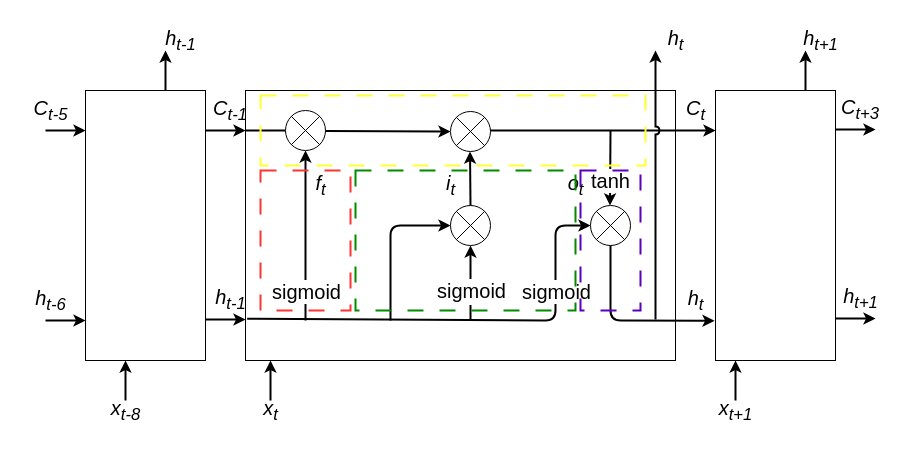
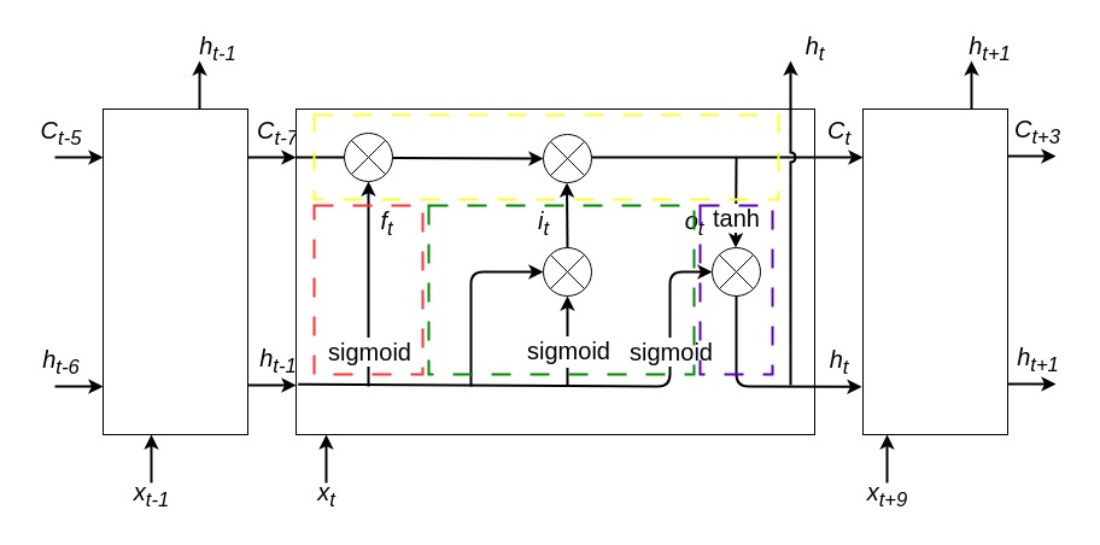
  <mxCell id="0" />
  <mxCell id="1" parent="0" />
  <mxCell id="2" value="" style="rounded=0;whiteSpace=wrap;html=1;" vertex="1" parent="1"><mxGeometry x="85" y="90" width="120" height="270" as="geometry" /></mxCell>
  <mxCell id="3" value="" style="endArrow=classic;html=1;strokeWidth=2;" edge="1" parent="1"><mxGeometry width="50" height="50" relative="1" as="geometry"><mxPoint x="125" y="400" as="sourcePoint" /><mxPoint x="125" y="360" as="targetPoint" /></mxGeometry></mxCell>
- <mxCell id="4" value="&lt;font style=&quot;font-size: 20px;&quot;&gt;&lt;i&gt;x&lt;sub&gt;t-8&lt;/sub&gt;&lt;/i&gt;&lt;/font&gt;" style="text;html=1;align=center;verticalAlign=middle;resizable=0;points=[];autosize=1;strokeColor=none;fillColor=none;" vertex="1" parent="1"><mxGeometry x="100" y="390" width="50" height="40" as="geometry" /></mxCell>
+ <mxCell id="4" value="&lt;font style=&quot;font-size: 20px;&quot;&gt;&lt;i&gt;x&lt;sub&gt;t-1&lt;/sub&gt;&lt;/i&gt;&lt;/font&gt;" style="text;html=1;align=center;verticalAlign=middle;resizable=0;points=[];autosize=1;strokeColor=none;fillColor=none;" vertex="1" parent="1"><mxGeometry x="100" y="390" width="50" height="40" as="geometry" /></mxCell>
  <mxCell id="5" value="" style="endArrow=classic;html=1;strokeWidth=2;fontSize=20;" edge="1" parent="1"><mxGeometry width="50" height="50" relative="1" as="geometry"><mxPoint x="45" y="130" as="sourcePoint" /><mxPoint x="85" y="130" as="targetPoint" /></mxGeometry></mxCell>
  <mxCell id="6" value="&lt;span style=&quot;font-size: 20px;&quot;&gt;&lt;i&gt;C&lt;sub&gt;t-5&lt;/sub&gt;&lt;/i&gt;&lt;/span&gt;" style="text;html=1;align=center;verticalAlign=middle;resizable=0;points=[];autosize=1;strokeColor=none;fillColor=none;" vertex="1" parent="1"><mxGeometry x="20" y="90" width="60" height="40" as="geometry" /></mxCell>
  <mxCell id="7" value="" style="endArrow=classic;html=1;strokeWidth=2;fontSize=20;" edge="1" parent="1"><mxGeometry width="50" height="50" relative="1" as="geometry"><mxPoint x="45" y="320" as="sourcePoint" /><mxPoint x="85" y="320" as="targetPoint" /></mxGeometry></mxCell>
  <mxCell id="8" value="&lt;span style=&quot;font-size: 20px;&quot;&gt;&lt;i&gt;h&lt;sub&gt;t-6&lt;/sub&gt;&lt;/i&gt;&lt;/span&gt;" style="text;html=1;align=center;verticalAlign=middle;resizable=0;points=[];autosize=1;strokeColor=none;fillColor=none;" vertex="1" parent="1"><mxGeometry x="25" y="280" width="50" height="40" as="geometry" /></mxCell>
  <mxCell id="9" value="" style="endArrow=classic;html=1;strokeWidth=2;" edge="1" parent="1"><mxGeometry width="50" height="50" relative="1" as="geometry"><mxPoint x="165" y="90" as="sourcePoint" /><mxPoint x="165" y="50" as="targetPoint" /></mxGeometry></mxCell>
  <mxCell id="10" value="&lt;font style=&quot;font-size: 20px;&quot;&gt;&lt;i&gt;h&lt;sub&gt;t-1&lt;/sub&gt;&lt;/i&gt;&lt;/font&gt;" style="text;html=1;align=center;verticalAlign=middle;resizable=0;points=[];autosize=1;strokeColor=none;fillColor=none;" vertex="1" parent="1"><mxGeometry x="155" y="20" width="50" height="40" as="geometry" /></mxCell>
  <mxCell id="11" value="" style="endArrow=classic;html=1;strokeWidth=2;fontSize=20;" edge="1" parent="1"><mxGeometry width="50" height="50" relative="1" as="geometry"><mxPoint x="205" y="130" as="sourcePoint" /><mxPoint x="245" y="130" as="targetPoint" /></mxGeometry></mxCell>
  <mxCell id="12" value="" style="endArrow=classic;html=1;strokeWidth=2;fontSize=20;" edge="1" parent="1"><mxGeometry width="50" height="50" relative="1" as="geometry"><mxPoint x="205" y="319" as="sourcePoint" /><mxPoint x="245" y="319" as="targetPoint" /></mxGeometry></mxCell>
  <mxCell id="13" value="&lt;span style=&quot;font-size: 20px;&quot;&gt;&lt;i&gt;h&lt;sub&gt;t-1&lt;/sub&gt;&lt;/i&gt;&lt;/span&gt;" style="text;html=1;align=center;verticalAlign=middle;resizable=0;points=[];autosize=1;strokeColor=none;fillColor=none;" vertex="1" parent="1"><mxGeometry x="205" y="279" width="50" height="40" as="geometry" /></mxCell>
- <mxCell id="14" value="&lt;span style=&quot;font-size: 20px;&quot;&gt;&lt;i&gt;C&lt;sub&gt;t-1&lt;/sub&gt;&lt;/i&gt;&lt;/span&gt;" style="rounded=0;whiteSpace=wrap;html=1;fontFamily=Helvetica;fontSize=12;fontColor=default;align=center;strokeColor=none;fillColor=none;gradientColor=none;" vertex="1" parent="1"><mxGeometry x="205" y="90" width="50" height="40" as="geometry" /></mxCell>
+ <mxCell id="14" value="&lt;span style=&quot;font-size: 20px;&quot;&gt;&lt;i&gt;C&lt;sub&gt;t-7&lt;/sub&gt;&lt;/i&gt;&lt;/span&gt;" style="rounded=0;whiteSpace=wrap;html=1;fontFamily=Helvetica;fontSize=12;fontColor=default;align=center;strokeColor=none;fillColor=none;gradientColor=none;" vertex="1" parent="1"><mxGeometry x="205" y="90" width="50" height="40" as="geometry" /></mxCell>
  <mxCell id="15" value="" style="rounded=0;whiteSpace=wrap;html=1;fontSize=20;" vertex="1" parent="1"><mxGeometry x="245" y="90" width="430" height="270" as="geometry" /></mxCell>
  <mxCell id="16" value="" style="verticalLabelPosition=bottom;verticalAlign=top;html=1;shape=mxgraph.flowchart.or;fontSize=20;" vertex="1" parent="1"><mxGeometry x="285" y="110" width="40" height="40" as="geometry" /></mxCell>
  <mxCell id="17" value="" style="endArrow=none;html=1;strokeWidth=2;fontSize=20;" edge="1" parent="1"><mxGeometry width="50" height="50" relative="1" as="geometry"><mxPoint x="245" y="130" as="sourcePoint" /><mxPoint x="285" y="130" as="targetPoint" /></mxGeometry></mxCell>
  <mxCell id="18" value="" style="verticalLabelPosition=bottom;verticalAlign=top;html=1;shape=mxgraph.flowchart.or;fontSize=20;" vertex="1" parent="1"><mxGeometry x="450" y="111" width="40" height="40" as="geometry" /></mxCell>
  <mxCell id="19" value="" style="verticalLabelPosition=bottom;verticalAlign=top;html=1;shape=mxgraph.flowchart.or;fontSize=20;" vertex="1" parent="1"><mxGeometry x="450" y="205" width="40" height="40" as="geometry" /></mxCell>
  <mxCell id="20" value="" style="verticalLabelPosition=bottom;verticalAlign=top;html=1;shape=mxgraph.flowchart.or;fontSize=20;" vertex="1" parent="1"><mxGeometry x="590" y="205" width="40" height="40" as="geometry" /></mxCell>
  <mxCell id="21" value="" style="endArrow=classic;html=1;strokeWidth=2;" edge="1" parent="1"><mxGeometry width="50" height="50" relative="1" as="geometry"><mxPoint x="270" y="400" as="sourcePoint" /><mxPoint x="270" y="360" as="targetPoint" /></mxGeometry></mxCell>
  <mxCell id="22" value="&lt;font style=&quot;font-size: 20px;&quot;&gt;&lt;i&gt;x&lt;sub&gt;t&lt;/sub&gt;&lt;/i&gt;&lt;/font&gt;" style="text;html=1;align=center;verticalAlign=middle;resizable=0;points=[];autosize=1;strokeColor=none;fillColor=none;" vertex="1" parent="1"><mxGeometry x="250" y="390" width="40" height="40" as="geometry" /></mxCell>
  <mxCell id="23" value="" style="endArrow=classic;html=1;strokeWidth=2;fontSize=20;entryX=0;entryY=0.5;entryDx=0;entryDy=0;entryPerimeter=0;exitX=0.833;exitY=0.983;exitDx=0;exitDy=0;exitPerimeter=0;" edge="1" parent="1" source="13" target="20"><mxGeometry width="50" height="50" relative="1" as="geometry"><mxPoint x="425" y="580" as="sourcePoint" /><mxPoint x="475" y="530" as="targetPoint" /><Array as="points"><mxPoint x="555" y="320" /><mxPoint x="555" y="270" /><mxPoint x="555" y="225" /></Array></mxGeometry></mxCell>
  <mxCell id="24" value="sigmoid" style="edgeLabel;html=1;align=center;verticalAlign=middle;resizable=0;points=[];fontSize=20;labelBorderColor=none;" vertex="1" connectable="0" parent="23"><mxGeometry x="0.492" y="1" relative="1" as="geometry"><mxPoint x="1" y="-11" as="offset" /></mxGeometry></mxCell>
  <mxCell id="25" value="" style="endArrow=classic;html=1;strokeWidth=2;fontSize=20;entryX=0.5;entryY=1;entryDx=0;entryDy=0;entryPerimeter=0;" edge="1" parent="1" target="19"><mxGeometry width="50" height="50" relative="1" as="geometry"><mxPoint x="470" y="320" as="sourcePoint" /><mxPoint x="470" y="440" as="targetPoint" /></mxGeometry></mxCell>
  <mxCell id="26" value="tanh" style="edgeLabel;html=1;align=center;verticalAlign=middle;resizable=0;points=[];fontSize=20;labelBorderColor=none;" vertex="1" connectable="0" parent="25"><mxGeometry x="-0.227" y="-1" relative="1" as="geometry"><mxPoint as="offset" /></mxGeometry></mxCell>
  <mxCell id="27" value="" style="endArrow=classic;html=1;strokeWidth=2;fontSize=20;entryX=0;entryY=0.5;entryDx=0;entryDy=0;entryPerimeter=0;" edge="1" parent="1" target="19"><mxGeometry width="50" height="50" relative="1" as="geometry"><mxPoint x="390" y="320" as="sourcePoint" /><mxPoint x="440" y="480" as="targetPoint" /><Array as="points"><mxPoint x="390" y="225" /></Array></mxGeometry></mxCell>
  <mxCell id="28" value="sigmoid" style="edgeLabel;html=1;align=center;verticalAlign=middle;resizable=0;points=[];fontSize=20;" vertex="1" connectable="0" parent="27"><mxGeometry x="-0.626" relative="1" as="geometry"><mxPoint x="80" y="-2" as="offset" /></mxGeometry></mxCell>
  <mxCell id="29" value="" style="endArrow=classic;html=1;strokeWidth=2;fontSize=20;entryX=0.5;entryY=1;entryDx=0;entryDy=0;entryPerimeter=0;" edge="1" parent="1" target="16"><mxGeometry width="50" height="50" relative="1" as="geometry"><mxPoint x="305" y="320" as="sourcePoint" /><mxPoint x="345" y="470" as="targetPoint" /></mxGeometry></mxCell>
  <mxCell id="30" value="sigmoid" style="edgeLabel;html=1;align=center;verticalAlign=middle;resizable=0;points=[];fontSize=20;" vertex="1" connectable="0" parent="29"><mxGeometry x="-0.377" y="1" relative="1" as="geometry"><mxPoint x="1" y="23" as="offset" /></mxGeometry></mxCell>
  <mxCell id="31" value="" style="endArrow=classic;html=1;strokeWidth=2;fontSize=20;entryX=0;entryY=0.5;entryDx=0;entryDy=0;entryPerimeter=0;" edge="1" parent="1" target="18"><mxGeometry width="50" height="50" relative="1" as="geometry"><mxPoint x="325" y="130.5" as="sourcePoint" /><mxPoint x="445" y="131" as="targetPoint" /></mxGeometry></mxCell>
  <mxCell id="32" value="" style="endArrow=classic;html=1;strokeWidth=2;fontSize=20;exitX=0.5;exitY=0;exitDx=0;exitDy=0;exitPerimeter=0;" edge="1" parent="1" source="19"><mxGeometry width="50" height="50" relative="1" as="geometry"><mxPoint x="470" y="200" as="sourcePoint" /><mxPoint x="469.5" y="151" as="targetPoint" /></mxGeometry></mxCell>
  <mxCell id="33" value="" style="rounded=0;whiteSpace=wrap;html=1;" vertex="1" parent="1"><mxGeometry x="715" y="90" width="120" height="270" as="geometry" /></mxCell>
  <mxCell id="34" value="" style="endArrow=classic;html=1;strokeWidth=2;fontSize=20;" edge="1" parent="1"><mxGeometry width="50" height="50" relative="1" as="geometry"><mxPoint x="490" y="130" as="sourcePoint" /><mxPoint x="715" y="130" as="targetPoint" /></mxGeometry></mxCell>
  <mxCell id="35" value="" style="endArrow=classic;html=1;strokeWidth=2;fontSize=20;" edge="1" parent="1"><mxGeometry width="50" height="50" relative="1" as="geometry"><mxPoint x="610" y="130" as="sourcePoint" /><mxPoint x="609.5" y="205" as="targetPoint" /></mxGeometry></mxCell>
  <mxCell id="36" value="tanh" style="edgeLabel;html=1;align=center;verticalAlign=middle;resizable=0;points=[];fontSize=20;" vertex="1" connectable="0" parent="35"><mxGeometry x="-0.289" relative="1" as="geometry"><mxPoint y="23" as="offset" /></mxGeometry></mxCell>
  <mxCell id="37" value="&lt;i&gt;f&lt;sub&gt;t&lt;/sub&gt;&lt;/i&gt;" style="text;html=1;align=center;verticalAlign=middle;resizable=0;points=[];autosize=1;strokeColor=none;fillColor=none;fontSize=20;" vertex="1" parent="1"><mxGeometry x="305" y="165" width="30" height="40" as="geometry" /></mxCell>
  <mxCell id="38" value="&lt;i&gt;i&lt;sub&gt;t&lt;/sub&gt;&lt;/i&gt;" style="text;html=1;align=center;verticalAlign=middle;resizable=0;points=[];autosize=1;strokeColor=none;fillColor=none;fontSize=20;" vertex="1" parent="1"><mxGeometry x="435" y="165" width="30" height="40" as="geometry" /></mxCell>
  <mxCell id="39" value="&lt;i&gt;o&lt;sub&gt;t&lt;/sub&gt;&lt;/i&gt;" style="text;html=1;align=center;verticalAlign=middle;resizable=0;points=[];autosize=1;strokeColor=none;fillColor=none;fontSize=20;" vertex="1" parent="1"><mxGeometry x="555" y="165" width="40" height="40" as="geometry" /></mxCell>
  <mxCell id="40" value="" style="endArrow=classic;html=1;strokeWidth=2;fontSize=20;entryX=-0.008;entryY=0.853;entryDx=0;entryDy=0;entryPerimeter=0;exitX=0.5;exitY=1;exitDx=0;exitDy=0;exitPerimeter=0;" edge="1" parent="1" source="20" target="33"><mxGeometry width="50" height="50" relative="1" as="geometry"><mxPoint x="555" y="510" as="sourcePoint" /><mxPoint x="605" y="460" as="targetPoint" /><Array as="points"><mxPoint x="610" y="320" /></Array></mxGeometry></mxCell>
  <mxCell id="41" value="&lt;span style=&quot;font-size: 20px;&quot;&gt;&lt;i&gt;h&lt;sub&gt;t&lt;/sub&gt;&lt;/i&gt;&lt;/span&gt;" style="text;html=1;align=center;verticalAlign=middle;resizable=0;points=[];autosize=1;strokeColor=none;fillColor=none;" vertex="1" parent="1"><mxGeometry x="675" y="280" width="40" height="40" as="geometry" /></mxCell>
  <mxCell id="42" value="&lt;span style=&quot;font-size: 20px;&quot;&gt;&lt;i&gt;C&lt;sub&gt;t&lt;/sub&gt;&lt;/i&gt;&lt;/span&gt;" style="text;html=1;align=center;verticalAlign=middle;resizable=0;points=[];autosize=1;strokeColor=none;fillColor=none;" vertex="1" parent="1"><mxGeometry x="675" y="90" width="40" height="40" as="geometry" /></mxCell>
  <mxCell id="43" value="" style="endArrow=classic;html=1;strokeWidth=2;fontSize=20;jumpStyle=arc;" edge="1" parent="1"><mxGeometry width="50" height="50" relative="1" as="geometry"><mxPoint x="655" y="319" as="sourcePoint" /><mxPoint x="655" y="50" as="targetPoint" /><Array as="points"><mxPoint x="655" y="210" /></Array></mxGeometry></mxCell>
  <mxCell id="44" value="&lt;font style=&quot;font-size: 20px;&quot;&gt;&lt;i&gt;h&lt;sub&gt;t&lt;/sub&gt;&lt;/i&gt;&lt;/font&gt;" style="text;html=1;align=center;verticalAlign=middle;resizable=0;points=[];autosize=1;strokeColor=none;fillColor=none;" vertex="1" parent="1"><mxGeometry x="655" y="20" width="40" height="40" as="geometry" /></mxCell>
  <mxCell id="45" value="" style="endArrow=classic;html=1;strokeWidth=2;" edge="1" parent="1"><mxGeometry width="50" height="50" relative="1" as="geometry"><mxPoint x="735" y="400" as="sourcePoint" /><mxPoint x="735" y="360" as="targetPoint" /></mxGeometry></mxCell>
- <mxCell id="46" value="&lt;font style=&quot;font-size: 20px;&quot;&gt;&lt;i&gt;x&lt;sub&gt;t+1&lt;/sub&gt;&lt;/i&gt;&lt;/font&gt;" style="text;html=1;align=center;verticalAlign=middle;resizable=0;points=[];autosize=1;strokeColor=none;fillColor=none;" vertex="1" parent="1"><mxGeometry x="705" y="390" width="60" height="40" as="geometry" /></mxCell>
+ <mxCell id="46" value="&lt;font style=&quot;font-size: 20px;&quot;&gt;&lt;i&gt;x&lt;sub&gt;t+9&lt;/sub&gt;&lt;/i&gt;&lt;/font&gt;" style="text;html=1;align=center;verticalAlign=middle;resizable=0;points=[];autosize=1;strokeColor=none;fillColor=none;" vertex="1" parent="1"><mxGeometry x="705" y="390" width="60" height="40" as="geometry" /></mxCell>
  <mxCell id="47" value="" style="endArrow=classic;html=1;strokeWidth=2;fontSize=20;" edge="1" parent="1"><mxGeometry width="50" height="50" relative="1" as="geometry"><mxPoint x="835" y="129" as="sourcePoint" /><mxPoint x="875" y="129" as="targetPoint" /></mxGeometry></mxCell>
  <mxCell id="48" value="" style="endArrow=classic;html=1;strokeWidth=2;fontSize=20;" edge="1" parent="1"><mxGeometry width="50" height="50" relative="1" as="geometry"><mxPoint x="835" y="318" as="sourcePoint" /><mxPoint x="875" y="318" as="targetPoint" /></mxGeometry></mxCell>
  <mxCell id="49" value="&lt;span style=&quot;font-size: 20px;&quot;&gt;&lt;i&gt;h&lt;sub&gt;t+1&lt;/sub&gt;&lt;/i&gt;&lt;/span&gt;" style="text;html=1;align=center;verticalAlign=middle;resizable=0;points=[];autosize=1;strokeColor=none;fillColor=none;" vertex="1" parent="1"><mxGeometry x="830" y="278" width="60" height="40" as="geometry" /></mxCell>
  <mxCell id="50" value="&lt;span style=&quot;font-size: 20px;&quot;&gt;&lt;i&gt;C&lt;sub&gt;t+3&lt;/sub&gt;&lt;/i&gt;&lt;/span&gt;" style="rounded=0;whiteSpace=wrap;html=1;fontFamily=Helvetica;fontSize=12;fontColor=default;align=center;strokeColor=none;fillColor=none;gradientColor=none;" vertex="1" parent="1"><mxGeometry x="835" y="89" width="50" height="40" as="geometry" /></mxCell>
  <mxCell id="51" value="" style="endArrow=classic;html=1;strokeWidth=2;" edge="1" parent="1"><mxGeometry width="50" height="50" relative="1" as="geometry"><mxPoint x="805" y="90" as="sourcePoint" /><mxPoint x="805" y="50" as="targetPoint" /></mxGeometry></mxCell>
  <mxCell id="52" value="&lt;font style=&quot;font-size: 20px;&quot;&gt;&lt;i&gt;h&lt;sub&gt;t+1&lt;/sub&gt;&lt;/i&gt;&lt;/font&gt;" style="text;html=1;align=center;verticalAlign=middle;resizable=0;points=[];autosize=1;strokeColor=none;fillColor=none;" vertex="1" parent="1"><mxGeometry x="790" y="20" width="60" height="40" as="geometry" /></mxCell>
  <mxCell id="53" value="" style="rounded=0;whiteSpace=wrap;html=1;labelBorderColor=none;fontSize=20;dashed=1;dashPattern=8 8;fillColor=none;strokeColor=#FF3333;strokeWidth=2;" vertex="1" parent="1"><mxGeometry x="260" y="170" width="90" height="140" as="geometry" /></mxCell>
  <mxCell id="54" value="" style="rounded=0;whiteSpace=wrap;html=1;labelBorderColor=none;fontSize=20;dashed=1;dashPattern=8 8;fillColor=none;strokeColor=#008A00;strokeWidth=2;" vertex="1" parent="1"><mxGeometry x="355" y="170" width="220" height="140" as="geometry" /></mxCell>
  <mxCell id="55" value="" style="rounded=0;whiteSpace=wrap;html=1;labelBorderColor=none;fontSize=20;dashed=1;dashPattern=8 8;fillColor=none;strokeColor=#5D00BA;strokeWidth=2;" vertex="1" parent="1"><mxGeometry x="580" y="170" width="60" height="140" as="geometry" /></mxCell>
  <mxCell id="56" value="" style="rounded=0;whiteSpace=wrap;html=1;labelBorderColor=none;fontSize=20;dashed=1;dashPattern=8 8;fillColor=none;strokeColor=#FFFF33;strokeWidth=2;" vertex="1" parent="1"><mxGeometry x="260" y="95" width="385" height="70" as="geometry" /></mxCell>
